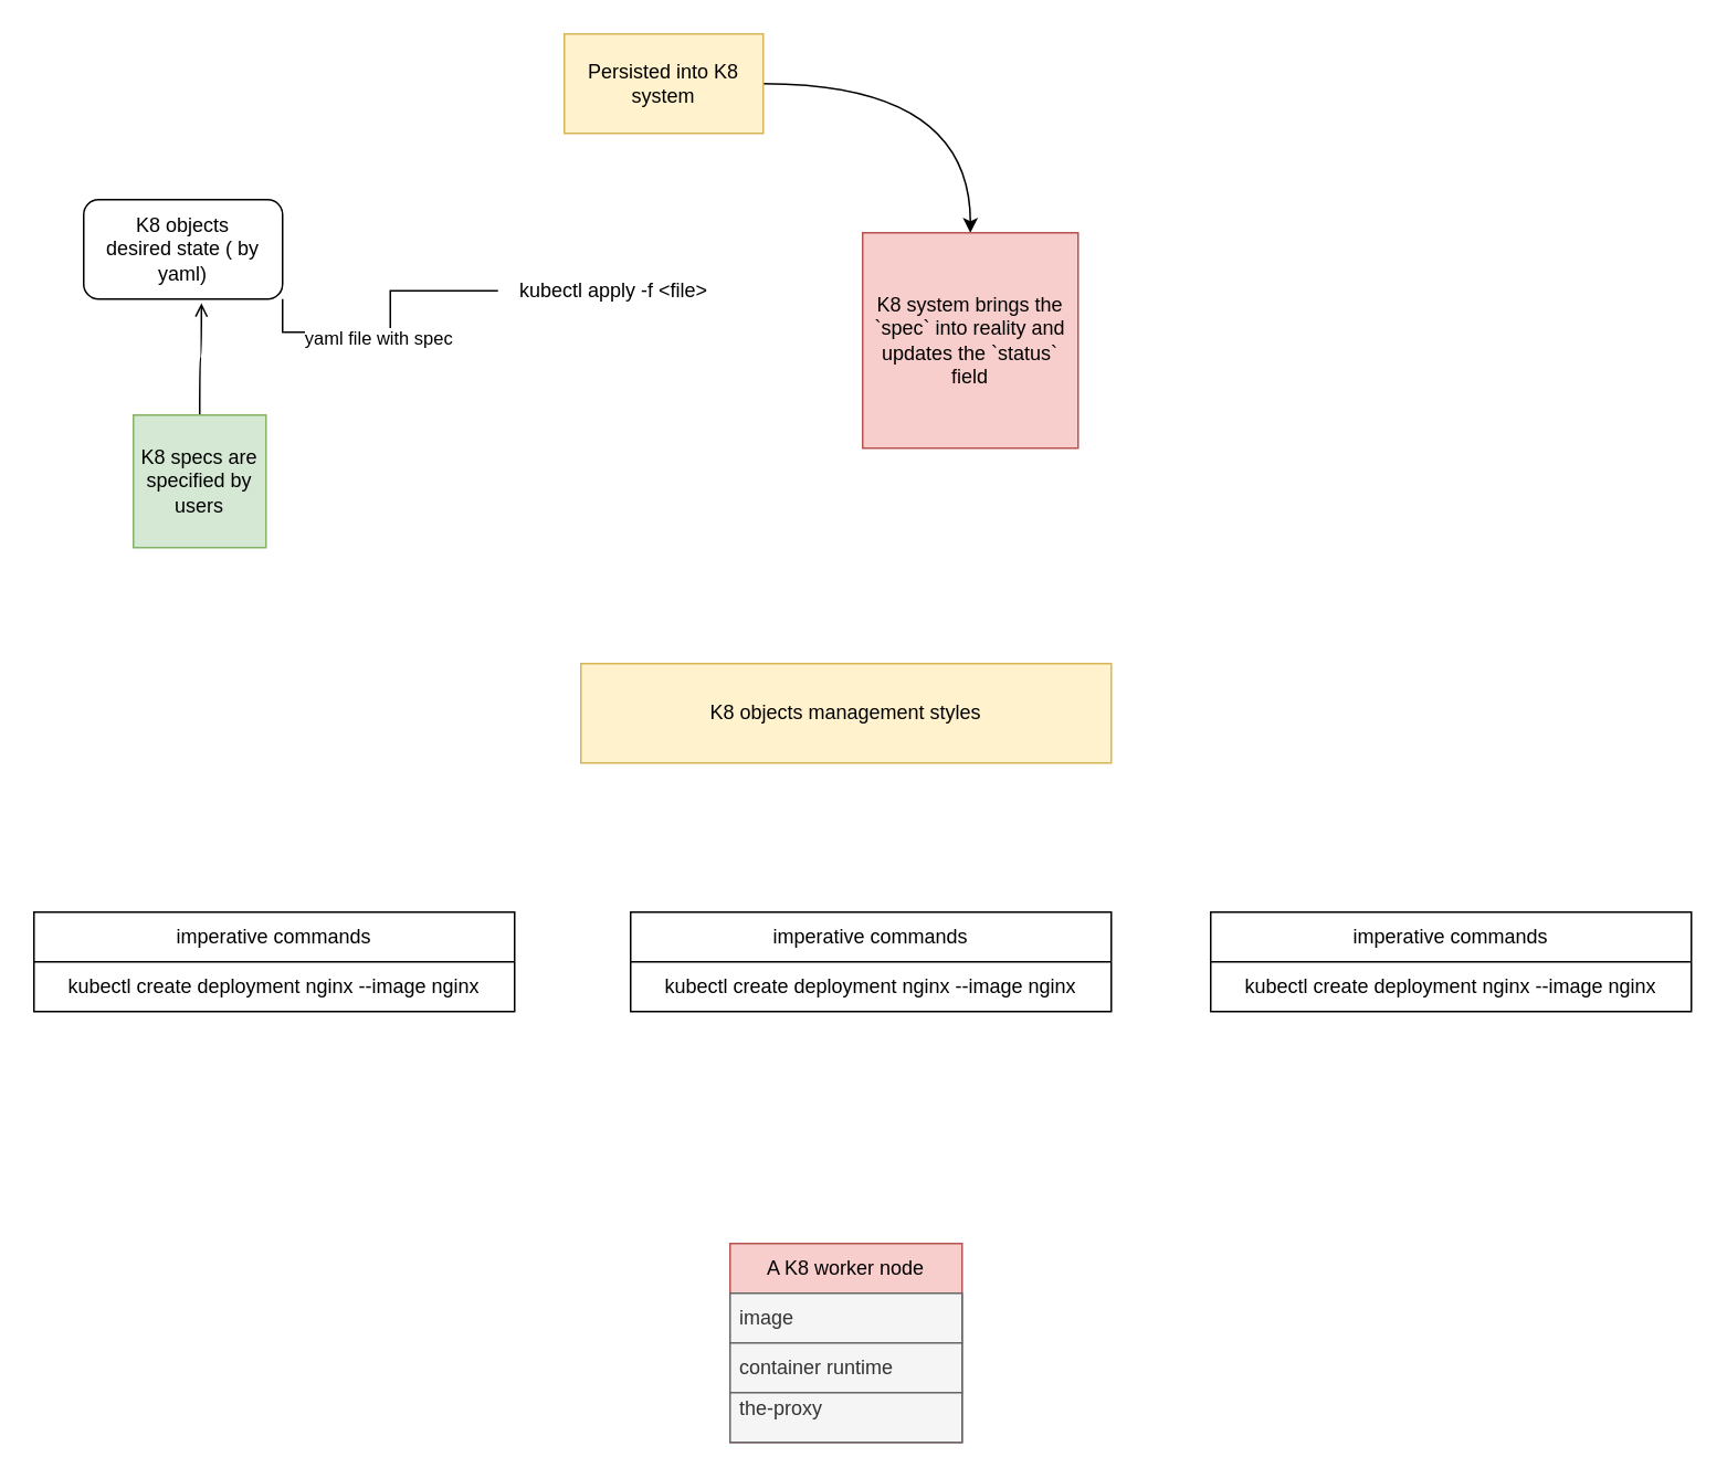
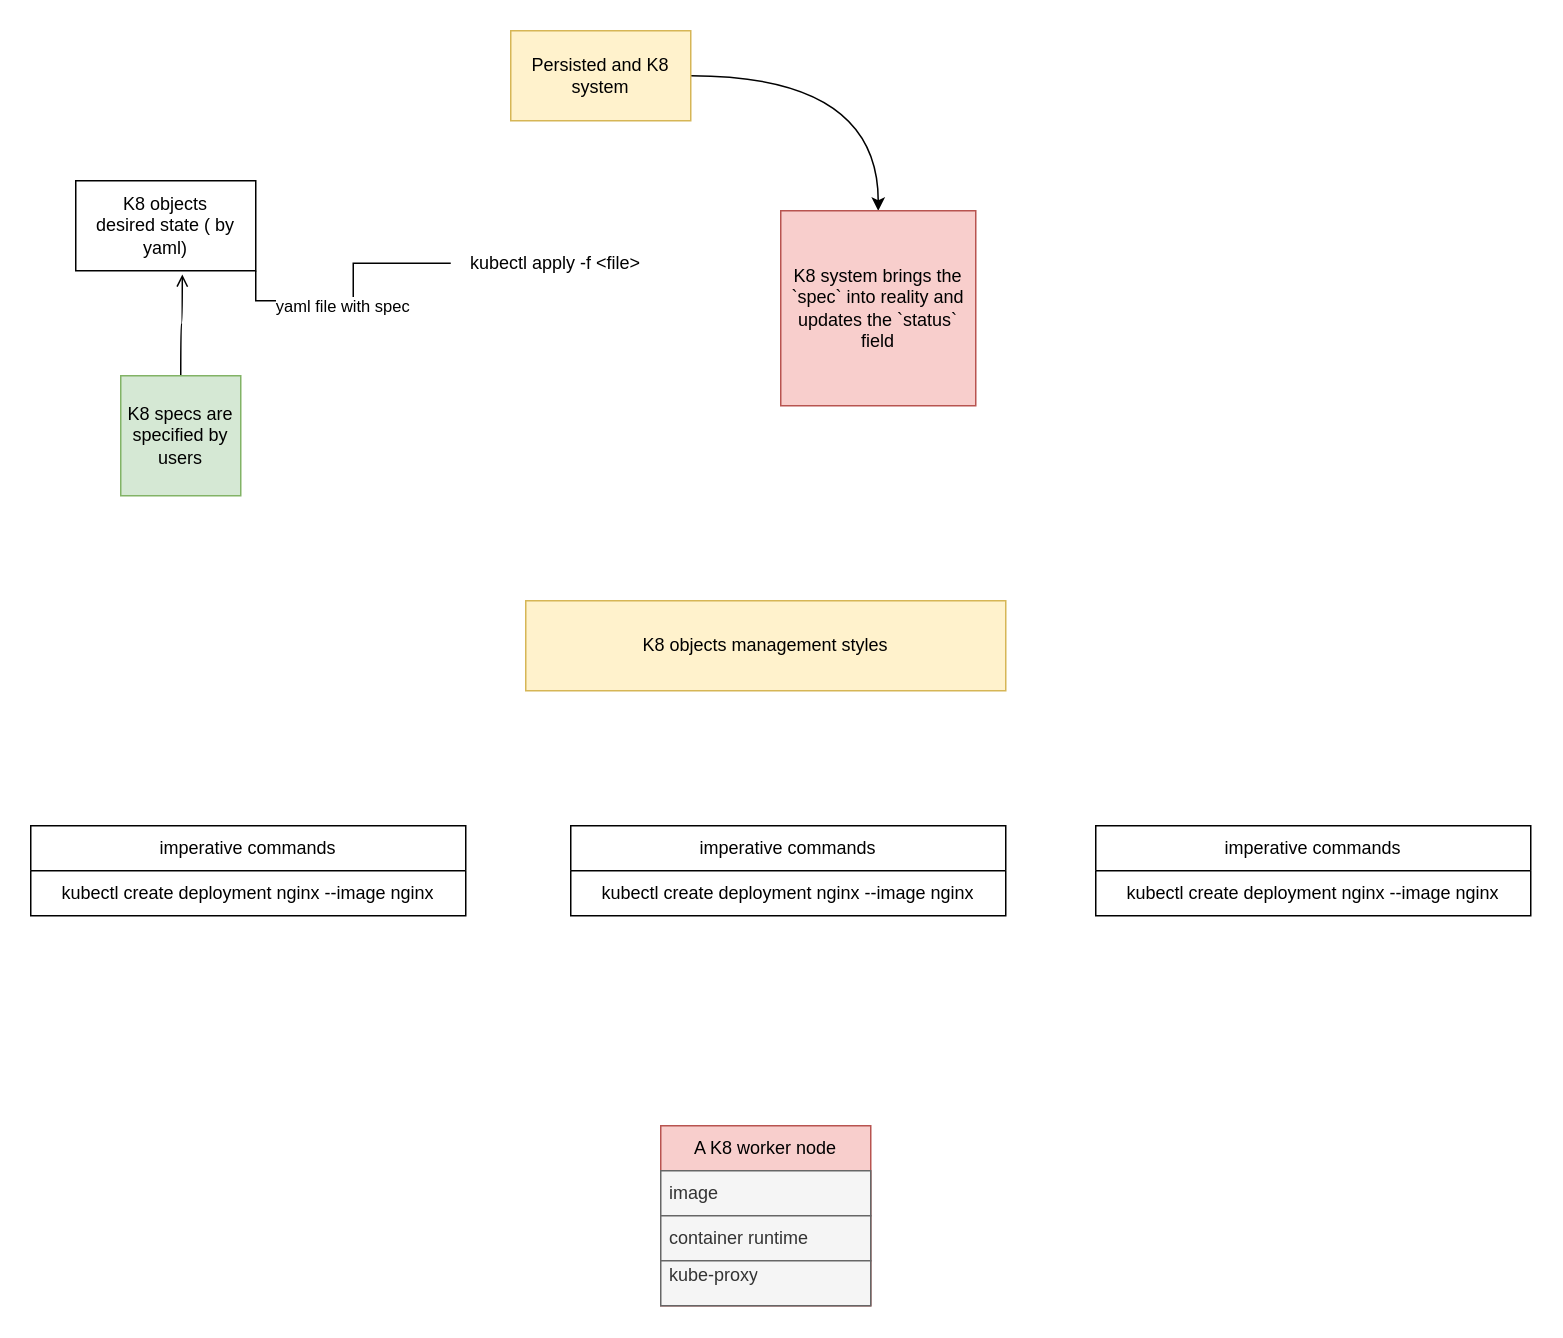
  <mxCell id="0" />
  <mxCell id="1" parent="0" />
- <mxCell id="2" value="K8 objects&lt;br&gt;desired state ( by yaml)" style="whiteSpace=wrap;html=1;fillColor=none;rounded=1;" vertex="1" parent="1"><mxGeometry x="50" y="120" width="120" height="60" as="geometry" /></mxCell>
+ <mxCell id="2" value="K8 objects&lt;br&gt;desired state ( by yaml)" style="rounded=0;whiteSpace=wrap;html=1;fillColor=none;" vertex="1" parent="1"><mxGeometry x="50" y="120" width="120" height="60" as="geometry" /></mxCell>
  <mxCell id="3" style="edgeStyle=orthogonalEdgeStyle;rounded=0;orthogonalLoop=1;jettySize=auto;html=1;curved=1;" edge="1" parent="1" source="4" target="7"><mxGeometry relative="1" as="geometry" /></mxCell>
- <mxCell id="4" value="Persisted into K8 system" style="rounded=0;whiteSpace=wrap;html=1;fillColor=#fff2cc;strokeColor=#d6b656;" vertex="1" parent="1"><mxGeometry x="340" y="20" width="120" height="60" as="geometry" /></mxCell>
+ <mxCell id="4" value="Persisted and K8 system" style="rounded=0;whiteSpace=wrap;html=1;fillColor=#fff2cc;strokeColor=#d6b656;" vertex="1" parent="1"><mxGeometry x="340" y="20" width="120" height="60" as="geometry" /></mxCell>
  <mxCell id="5" style="edgeStyle=orthogonalEdgeStyle;rounded=0;orthogonalLoop=1;jettySize=auto;html=1;entryX=0.592;entryY=1.042;entryDx=0;entryDy=0;entryPerimeter=0;curved=1;endArrow=open;" edge="1" parent="1" source="6" target="2"><mxGeometry relative="1" as="geometry" /></mxCell>
  <mxCell id="6" value="K8 specs are specified by users" style="whiteSpace=wrap;html=1;aspect=fixed;fillColor=#d5e8d4;strokeColor=#82b366;" vertex="1" parent="1"><mxGeometry x="80" y="250" width="80" height="80" as="geometry" /></mxCell>
  <mxCell id="7" value="K8 system brings the `spec` into reality and updates the `status` field" style="whiteSpace=wrap;html=1;aspect=fixed;fillColor=#f8cecc;strokeColor=#b85450;" vertex="1" parent="1"><mxGeometry x="520" y="140" width="130" height="130" as="geometry" /></mxCell>
  <mxCell id="8" style="edgeStyle=orthogonalEdgeStyle;rounded=0;orthogonalLoop=1;jettySize=auto;html=1;entryX=1;entryY=1;entryDx=0;entryDy=0;endArrow=none;" edge="1" parent="1" source="10" target="2"><mxGeometry relative="1" as="geometry" /></mxCell>
  <mxCell id="9" value="yaml file with spec" style="edgeLabel;html=1;align=center;verticalAlign=middle;resizable=0;points=[];" vertex="1" connectable="0" parent="8"><mxGeometry x="0.12" y="3" relative="1" as="geometry"><mxPoint as="offset" /></mxGeometry></mxCell>
  <mxCell id="10" value="kubectl apply -f &amp;lt;file&amp;gt;" style="text;html=1;strokeColor=none;fillColor=none;align=center;verticalAlign=middle;whiteSpace=wrap;rounded=0;" vertex="1" parent="1"><mxGeometry x="300" y="160" width="140" height="30" as="geometry" /></mxCell>
  <mxCell id="11" value="K8 objects management styles" style="rounded=0;whiteSpace=wrap;html=1;fillColor=#fff2cc;strokeColor=#d6b656;" vertex="1" parent="1"><mxGeometry x="350" y="400" width="320" height="60" as="geometry" /></mxCell>
  <mxCell id="12" value="imperative commands" style="swimlane;fontStyle=0;childLayout=stackLayout;horizontal=1;startSize=30;horizontalStack=0;resizeParent=1;resizeParentMax=0;resizeLast=0;collapsible=1;marginBottom=0;whiteSpace=wrap;html=1;" vertex="1" parent="1"><mxGeometry x="20" y="550" width="290" height="60" as="geometry" /></mxCell>
  <mxCell id="13" value="kubectl create deployment nginx --image nginx" style="text;strokeColor=none;fillColor=none;align=center;verticalAlign=middle;spacingLeft=4;spacingRight=4;overflow=hidden;points=[[0,0.5],[1,0.5]];portConstraint=eastwest;rotatable=0;whiteSpace=wrap;html=1;" vertex="1" parent="12"><mxGeometry y="30" width="290" height="30" as="geometry" /></mxCell>
  <mxCell id="14" value="imperative commands" style="swimlane;fontStyle=0;childLayout=stackLayout;horizontal=1;startSize=30;horizontalStack=0;resizeParent=1;resizeParentMax=0;resizeLast=0;collapsible=1;marginBottom=0;whiteSpace=wrap;html=1;" vertex="1" parent="1"><mxGeometry x="380" y="550" width="290" height="60" as="geometry" /></mxCell>
  <mxCell id="15" value="kubectl create deployment nginx --image nginx" style="text;strokeColor=none;fillColor=none;align=center;verticalAlign=middle;spacingLeft=4;spacingRight=4;overflow=hidden;points=[[0,0.5],[1,0.5]];portConstraint=eastwest;rotatable=0;whiteSpace=wrap;html=1;" vertex="1" parent="14"><mxGeometry y="30" width="290" height="30" as="geometry" /></mxCell>
  <mxCell id="16" value="imperative commands" style="swimlane;fontStyle=0;childLayout=stackLayout;horizontal=1;startSize=30;horizontalStack=0;resizeParent=1;resizeParentMax=0;resizeLast=0;collapsible=1;marginBottom=0;whiteSpace=wrap;html=1;" vertex="1" parent="1"><mxGeometry x="730" y="550" width="290" height="60" as="geometry" /></mxCell>
  <mxCell id="17" value="kubectl create deployment nginx --image nginx" style="text;strokeColor=none;fillColor=none;align=center;verticalAlign=middle;spacingLeft=4;spacingRight=4;overflow=hidden;points=[[0,0.5],[1,0.5]];portConstraint=eastwest;rotatable=0;whiteSpace=wrap;html=1;" vertex="1" parent="16"><mxGeometry y="30" width="290" height="30" as="geometry" /></mxCell>
  <mxCell id="18" value="A K8 worker node" style="swimlane;fontStyle=0;childLayout=stackLayout;horizontal=1;startSize=30;horizontalStack=0;resizeParent=1;resizeParentMax=0;resizeLast=0;collapsible=1;marginBottom=0;whiteSpace=wrap;html=1;fillColor=#f8cecc;strokeColor=#b85450;" vertex="1" parent="1"><mxGeometry x="440" y="750" width="140" height="120" as="geometry" /></mxCell>
  <mxCell id="19" value="image" style="text;strokeColor=#666666;fillColor=#f5f5f5;align=left;verticalAlign=middle;spacingLeft=4;spacingRight=4;overflow=hidden;points=[[0,0.5],[1,0.5]];portConstraint=eastwest;rotatable=0;whiteSpace=wrap;html=1;fontColor=#333333;" vertex="1" parent="18"><mxGeometry y="30" width="140" height="30" as="geometry" /></mxCell>
  <mxCell id="20" value="container runtime" style="text;strokeColor=#666666;fillColor=#f5f5f5;align=left;verticalAlign=middle;spacingLeft=4;spacingRight=4;overflow=hidden;points=[[0,0.5],[1,0.5]];portConstraint=eastwest;rotatable=0;whiteSpace=wrap;html=1;fontColor=#333333;" vertex="1" parent="18"><mxGeometry y="60" width="140" height="30" as="geometry" /></mxCell>
- <mxCell id="21" value="the-proxy&lt;br&gt;&lt;br&gt;" style="text;strokeColor=#666666;fillColor=#f5f5f5;align=left;verticalAlign=middle;spacingLeft=4;spacingRight=4;overflow=hidden;points=[[0,0.5],[1,0.5]];portConstraint=eastwest;rotatable=0;whiteSpace=wrap;html=1;fontColor=#333333;" vertex="1" parent="18"><mxGeometry y="90" width="140" height="30" as="geometry" /></mxCell>
+ <mxCell id="21" value="kube-proxy&lt;br&gt;&lt;br&gt;" style="text;strokeColor=#666666;fillColor=#f5f5f5;align=left;verticalAlign=middle;spacingLeft=4;spacingRight=4;overflow=hidden;points=[[0,0.5],[1,0.5]];portConstraint=eastwest;rotatable=0;whiteSpace=wrap;html=1;fontColor=#333333;" vertex="1" parent="18"><mxGeometry y="90" width="140" height="30" as="geometry" /></mxCell>
